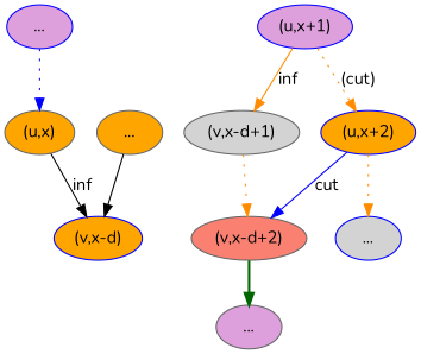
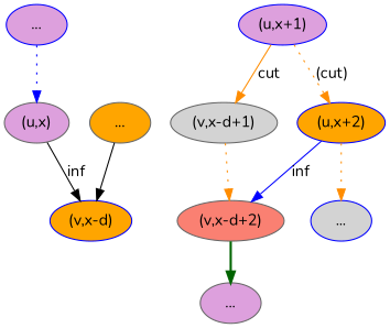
  digraph {
    fontname=Nunito
    node [color=blue fillcolor=plum fontname=Nunito style=filled]
    edge [color=darkorange fontname=Nunito style=dotted]
    n1 [label="..."]
-   "(u,x)" [color=gray40 fillcolor=orange]
+   "(u,x)" [color=gray40]
    "(v,x-d)" [fillcolor=orange]
    n4 [color=gray40 label="..."]
    n5 [fillcolor=lightgrey label="..."]
    n6 [color=gray40 fillcolor=orange label="..."]
    "(v,x-d+1)" [color=gray40 fillcolor=lightgrey]
    "(u,x+1)"
    "(u,x+2)" [fillcolor=orange]
    "(v,x-d+2)" [color=gray40 fillcolor=salmon]
    n1 -> "(u,x)" [color=blue]
    "(u,x)" -> "(v,x-d)" [color=black label=inf style=solid]
    n6 -> "(v,x-d)" [color=black style=solid]
    "(v,x-d+1)" -> "(v,x-d+2)"
-   "(u,x+1)" -> "(v,x-d+1)" [label=inf style=solid]
+   "(u,x+1)" -> "(v,x-d+1)" [label=cut style=solid]
    "(u,x+1)" -> "(u,x+2)" [label="(cut)"]
    "(u,x+2)" -> n5
-   "(u,x+2)" -> "(v,x-d+2)" [color=blue label=cut style=solid]
+   "(u,x+2)" -> "(v,x-d+2)" [color=blue label=inf style=solid]
    "(v,x-d+2)" -> n4 [color=darkgreen style=bold]
  }
